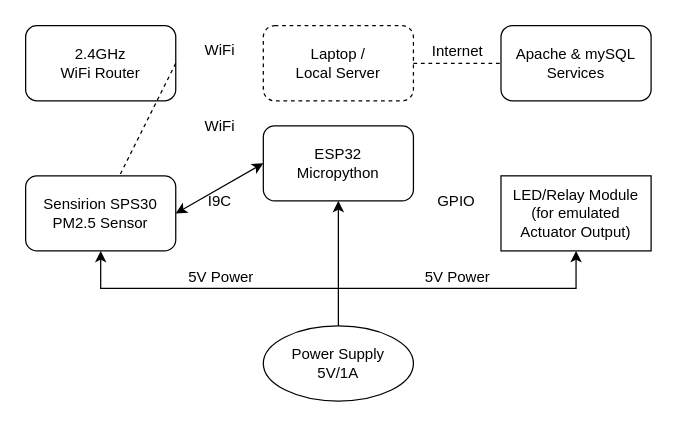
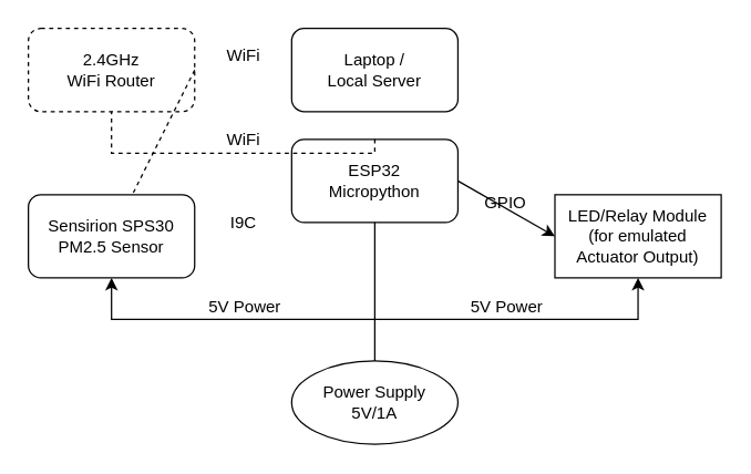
  <mxCell id="0" />
  <mxCell id="1" parent="0" />
  <mxCell id="2" value="ESP32&lt;br&gt;Micropython" style="rounded=1;whiteSpace=wrap;html=1;" parent="1" vertex="1"><mxGeometry x="210" y="100" width="120" height="60" as="geometry" /></mxCell>
  <mxCell id="3" value="Power Supply &lt;br&gt;5V/1A" style="ellipse;whiteSpace=wrap;html=1;" parent="1" vertex="1"><mxGeometry x="210" y="260" width="120" height="60" as="geometry" /></mxCell>
  <mxCell id="4" value="Sensirion SPS30&lt;br&gt;PM2.5&amp;nbsp;Sensor" style="rounded=1;whiteSpace=wrap;html=1;" parent="1" vertex="1"><mxGeometry x="20" y="140" width="120" height="60" as="geometry" /></mxCell>
  <mxCell id="5" value="LED/Relay Module&lt;br&gt;(for emulated Actuator Output)" style="whiteSpace=wrap;html=1;rounded=0;" parent="1" vertex="1"><mxGeometry x="400" y="140" width="120" height="60" as="geometry" /></mxCell>
- <mxCell id="6" value="2.4GHz &lt;br&gt;WiFi Router" style="rounded=1;whiteSpace=wrap;html=1;" parent="1" vertex="1"><mxGeometry x="20" y="20" width="120" height="60" as="geometry" /></mxCell>
- <mxCell id="7" value="" style="endArrow=classic;html=1;rounded=0;exitX=0.5;exitY=0;exitDx=0;exitDy=0;entryX=0.5;entryY=1;entryDx=0;entryDy=0;" parent="1" source="3" target="2" edge="1"><mxGeometry width="50" height="50" relative="1" as="geometry"><mxPoint x="230" y="220" as="sourcePoint" /><mxPoint x="280" y="170" as="targetPoint" /></mxGeometry></mxCell>
+ <mxCell id="6" value="2.4GHz &lt;br&gt;WiFi Router" style="rounded=1;whiteSpace=wrap;html=1;dashed=1;" parent="1" vertex="1"><mxGeometry x="20" y="20" width="120" height="60" as="geometry" /></mxCell>
+ <mxCell id="7" value="" style="endArrow=none;html=1;rounded=0;exitX=0.5;exitY=0;exitDx=0;exitDy=0;entryX=0.5;entryY=1;entryDx=0;entryDy=0;" parent="1" source="3" target="2" edge="1"><mxGeometry width="50" height="50" relative="1" as="geometry"><mxPoint x="230" y="220" as="sourcePoint" /><mxPoint x="280" y="170" as="targetPoint" /></mxGeometry></mxCell>
  <mxCell id="8" value="" style="endArrow=classic;html=1;rounded=0;entryX=0.5;entryY=1;entryDx=0;entryDy=0;" parent="1" target="4" edge="1"><mxGeometry width="50" height="50" relative="1" as="geometry"><mxPoint x="270" y="230" as="sourcePoint" /><mxPoint x="280" y="170" as="targetPoint" /><Array as="points"><mxPoint x="80" y="230" /></Array></mxGeometry></mxCell>
  <mxCell id="9" value="" style="endArrow=classic;html=1;rounded=0;entryX=0.5;entryY=1;entryDx=0;entryDy=0;" parent="1" target="5" edge="1"><mxGeometry width="50" height="50" relative="1" as="geometry"><mxPoint x="270" y="230" as="sourcePoint" /><mxPoint x="280" y="180" as="targetPoint" /><Array as="points"><mxPoint x="460" y="230" /></Array></mxGeometry></mxCell>
- <mxCell id="11" value="Laptop / &lt;br&gt;Local Server" style="rounded=1;whiteSpace=wrap;html=1;dashed=1;" parent="1" vertex="1"><mxGeometry x="210" y="20" width="120" height="60" as="geometry" /></mxCell>
+ <mxCell id="10" value="" style="endArrow=classic;html=1;rounded=0;entryX=0;entryY=0.5;entryDx=0;entryDy=0;exitX=1;exitY=0.5;exitDx=0;exitDy=0;" parent="1" source="2" target="5" edge="1"><mxGeometry width="50" height="50" relative="1" as="geometry"><mxPoint x="230" y="230" as="sourcePoint" /><mxPoint x="280" y="180" as="targetPoint" /></mxGeometry></mxCell>
+ <mxCell id="11" value="Laptop / &lt;br&gt;Local Server" style="rounded=1;whiteSpace=wrap;html=1;" parent="1" vertex="1"><mxGeometry x="210" y="20" width="120" height="60" as="geometry" /></mxCell>
  <mxCell id="12" value="" style="endArrow=none;dashed=1;html=1;rounded=0;exitX=1;exitY=0.5;exitDx=0;exitDy=0;" parent="1" source="6" target="4" edge="1"><mxGeometry width="50" height="50" relative="1" as="geometry"><mxPoint x="60" y="160" as="sourcePoint" /><mxPoint x="110" y="110" as="targetPoint" /></mxGeometry></mxCell>
- <mxCell id="13" value="Apache &amp;amp; mySQL&lt;br&gt;Services" style="rounded=1;whiteSpace=wrap;html=1;" vertex="1" parent="1"><mxGeometry x="400" y="20" width="120" height="60" as="geometry" /></mxCell>
- <mxCell id="15" value="" style="endArrow=none;dashed=1;html=1;rounded=0;entryX=0;entryY=0.5;entryDx=0;entryDy=0;exitX=1;exitY=0.5;exitDx=0;exitDy=0;" edge="1" parent="1" source="11" target="13"><mxGeometry width="50" height="50" relative="1" as="geometry"><mxPoint x="210" y="150" as="sourcePoint" /><mxPoint x="260" y="100" as="targetPoint" /></mxGeometry></mxCell>
+ <mxCell id="14" value="" style="endArrow=none;dashed=1;html=1;rounded=0;exitX=0.5;exitY=0;exitDx=0;exitDy=0;entryX=0.5;entryY=1;entryDx=0;entryDy=0;" edge="1" parent="1" source="2" target="6"><mxGeometry width="50" height="50" relative="1" as="geometry"><mxPoint x="260" y="130" as="sourcePoint" /><mxPoint x="310" y="80" as="targetPoint" /><Array as="points"><mxPoint x="270" y="110" /><mxPoint x="80" y="110" /></Array></mxGeometry></mxCell>
  <mxCell id="16" value="I9C" style="text;html=1;align=center;verticalAlign=middle;resizable=0;points=[];autosize=1;strokeColor=none;fillColor=none;" vertex="1" parent="1"><mxGeometry x="155" y="146" width="40" height="30" as="geometry" /></mxCell>
- <mxCell id="17" value="GPIO" style="text;html=1;align=center;verticalAlign=middle;resizable=0;points=[];autosize=1;strokeColor=none;fillColor=none;" vertex="1" parent="1"><mxGeometry x="339" y="146" width="50" height="30" as="geometry" /></mxCell>
- <mxCell id="18" value="" style="endArrow=classic;startArrow=classic;html=1;rounded=0;exitX=1;exitY=0.5;exitDx=0;exitDy=0;entryX=0;entryY=0.5;entryDx=0;entryDy=0;" edge="1" parent="1" source="4" target="2"><mxGeometry width="50" height="50" relative="1" as="geometry"><mxPoint x="250" y="240" as="sourcePoint" /><mxPoint x="300" y="190" as="targetPoint" /></mxGeometry></mxCell>
+ <mxCell id="17" value="GPIO" style="text;html=1;align=center;verticalAlign=middle;resizable=0;points=[];autosize=1;strokeColor=none;fillColor=none;" vertex="1" parent="1"><mxGeometry x="339" y="131" width="50" height="30" as="geometry" /></mxCell>
  <mxCell id="19" value="5V Power" style="text;html=1;align=center;verticalAlign=middle;resizable=0;points=[];autosize=1;strokeColor=none;fillColor=none;" vertex="1" parent="1"><mxGeometry x="136" y="206" width="80" height="30" as="geometry" /></mxCell>
  <mxCell id="20" value="5V Power" style="text;html=1;align=center;verticalAlign=middle;resizable=0;points=[];autosize=1;strokeColor=none;fillColor=none;" vertex="1" parent="1"><mxGeometry x="325" y="206" width="80" height="30" as="geometry" /></mxCell>
  <mxCell id="21" value="WiFi" style="text;html=1;align=center;verticalAlign=middle;resizable=0;points=[];autosize=1;strokeColor=none;fillColor=none;" vertex="1" parent="1"><mxGeometry x="150" y="86" width="50" height="30" as="geometry" /></mxCell>
  <mxCell id="22" value="WiFi" style="text;html=1;align=center;verticalAlign=middle;resizable=0;points=[];autosize=1;strokeColor=none;fillColor=none;" vertex="1" parent="1"><mxGeometry x="150" y="25" width="50" height="30" as="geometry" /></mxCell>
- <mxCell id="23" value="Internet" style="text;html=1;align=center;verticalAlign=middle;resizable=0;points=[];autosize=1;strokeColor=none;fillColor=none;" vertex="1" parent="1"><mxGeometry x="335" y="26" width="60" height="30" as="geometry" /></mxCell>
